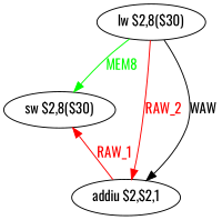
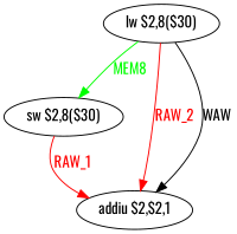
  digraph {
    fontname=Oswald
    node [fontname=Oswald shape=ellipse]
    edge [color=red fontcolor=red fontname=Oswald]
    n1 [label="lw $2,8($30)"]
    n2 [label="sw $2,8($30)"]
    n3 [label="addiu $2,$2,1"]
    n1 -> n2 [color=green fontcolor=green label=MEM8]
    n1 -> n3 [label=RAW_2]
    n1 -> n3 [label=WAW color="" fontcolor=""]
-   n3 -> n2 [label=RAW_1]
+   n2 -> n3 [label=RAW_1]
  }
